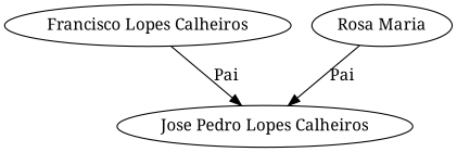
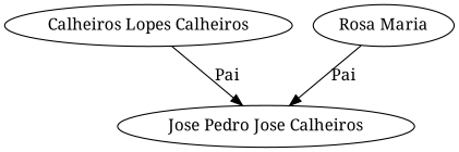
  digraph {
    fontname="Noto Serif"
    node [fontname="Noto Serif"]
    edge [fontname="Noto Serif"]
-   "Francisco Lopes Calheiros"
-   "Jose Pedro Lopes Calheiros"
+   "Francisco Lopes Calheiros" [label="Calheiros Lopes Calheiros"]
+   "Jose Pedro Lopes Calheiros" [label="Jose Pedro Jose Calheiros"]
    "Rosa Maria"
    "Francisco Lopes Calheiros" -> "Jose Pedro Lopes Calheiros" [label=Pai]
    "Rosa Maria" -> "Jose Pedro Lopes Calheiros" [label=Pai]
  }
